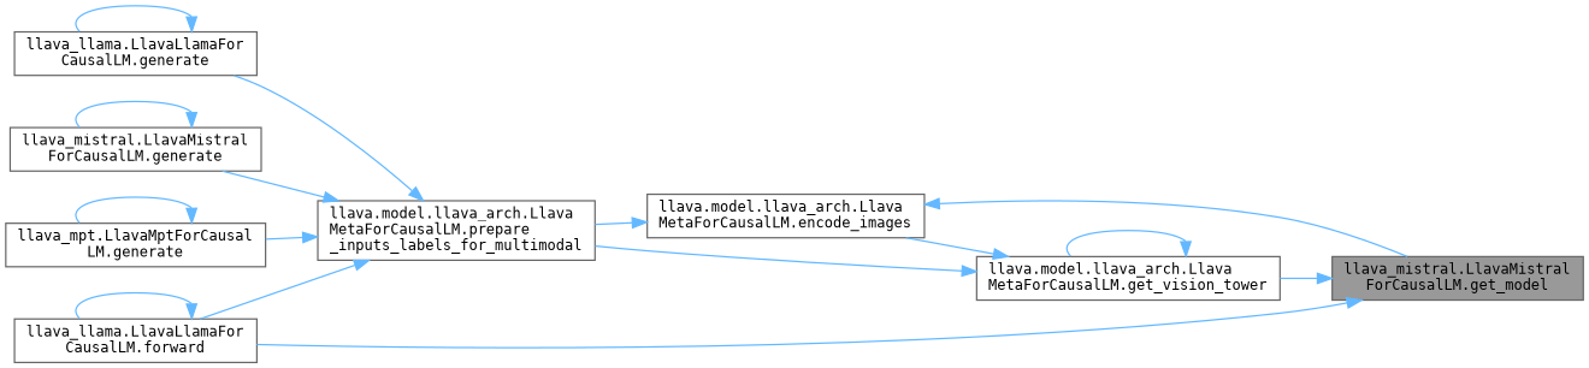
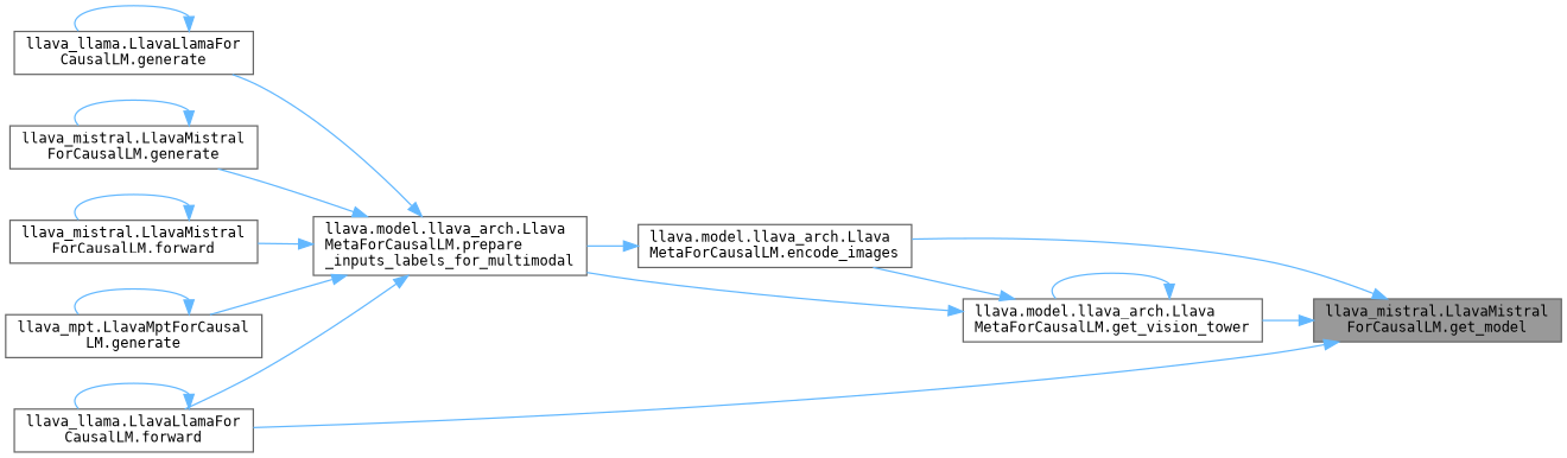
  digraph {
    fontname="DejaVu Sans Mono"
    rankdir=RL
    node [color=grey40 fillcolor=white fontname="DejaVu Sans Mono" fontsize=10 shape=box style=filled]
    edge [color=steelblue1 dir=back fontname="DejaVu Sans Mono" fontsize=10 labelfontname=Helvetica labelfontsize=10 style=solid]
    n1 [color=gray40 fillcolor=grey60 fontcolor=black height=0.2 label="llava_mistral.LlavaMistral\lForCausalLM.get_model" width=0.4]
    n2 [height=0.2 label="llava.model.llava_arch.Llava\lMetaForCausalLM.encode_images" width=0.4]
    n3 [height=0.2 label="llava.model.llava_arch.Llava\lMetaForCausalLM.get_vision_tower" width=0.4]
    n4 [height=0.2 label="llava_llama.LlavaLlamaFor\lCausalLM.forward" width=0.4]
    n5 [height=0.2 label="llava.model.llava_arch.Llava\lMetaForCausalLM.prepare\l_inputs_labels_for_multimodal" width=0.4]
    n6 [height=0.2 label="llava_mistral.LlavaMistral\lForCausalLM.generate" width=0.4]
+   n7 [height=0.2 label="llava_mistral.LlavaMistral\lForCausalLM.forward" width=0.4]
    n8 [height=0.2 label="llava_mpt.LlavaMptForCausal\lLM.generate" width=0.4]
    n9 [height=0.2 label="llava_llama.LlavaLlamaFor\lCausalLM.generate" width=0.4]
-   n2 -> n1
+   n1 -> n2
    n1 -> n3
    n1 -> n4
    n2 -> n5
    n3 -> n2
    n3 -> n3
    n3 -> n5
    n4 -> n4
    n5 -> n4
    n5 -> n6
+   n5 -> n7
    n5 -> n8
    n5 -> n9
    n6 -> n6
+   n7 -> n7
    n8 -> n8
    n9 -> n9
  }
